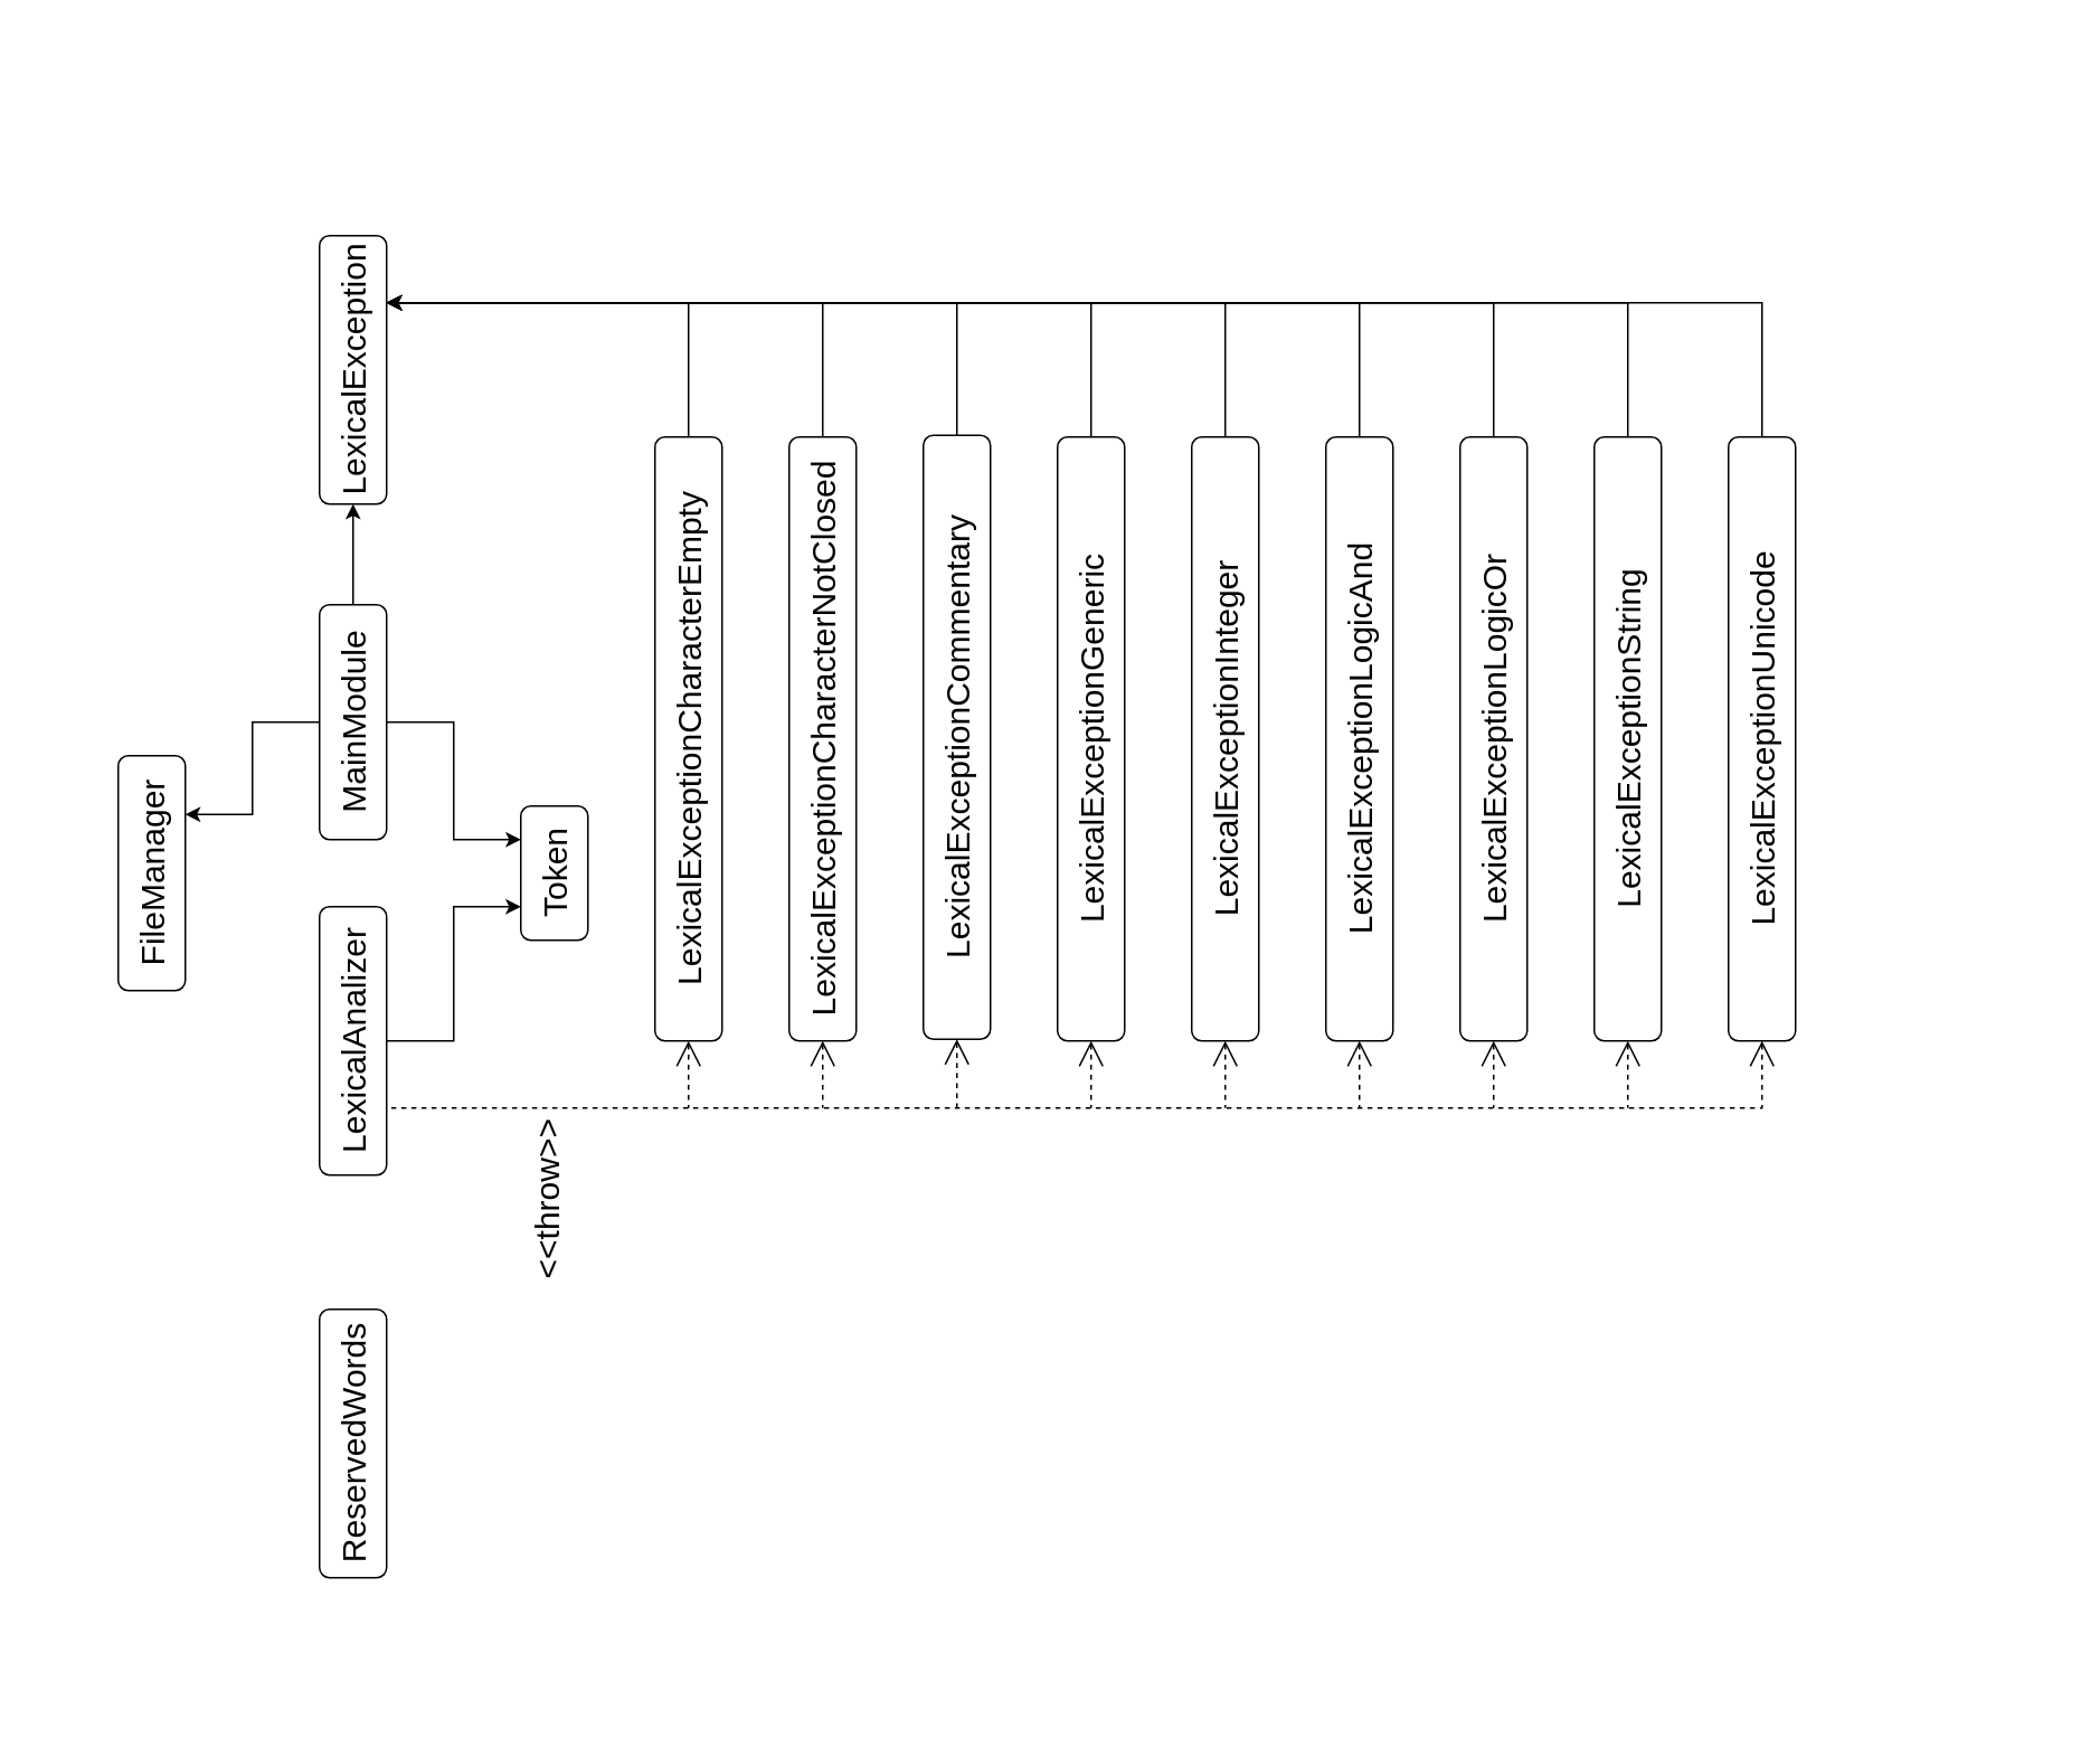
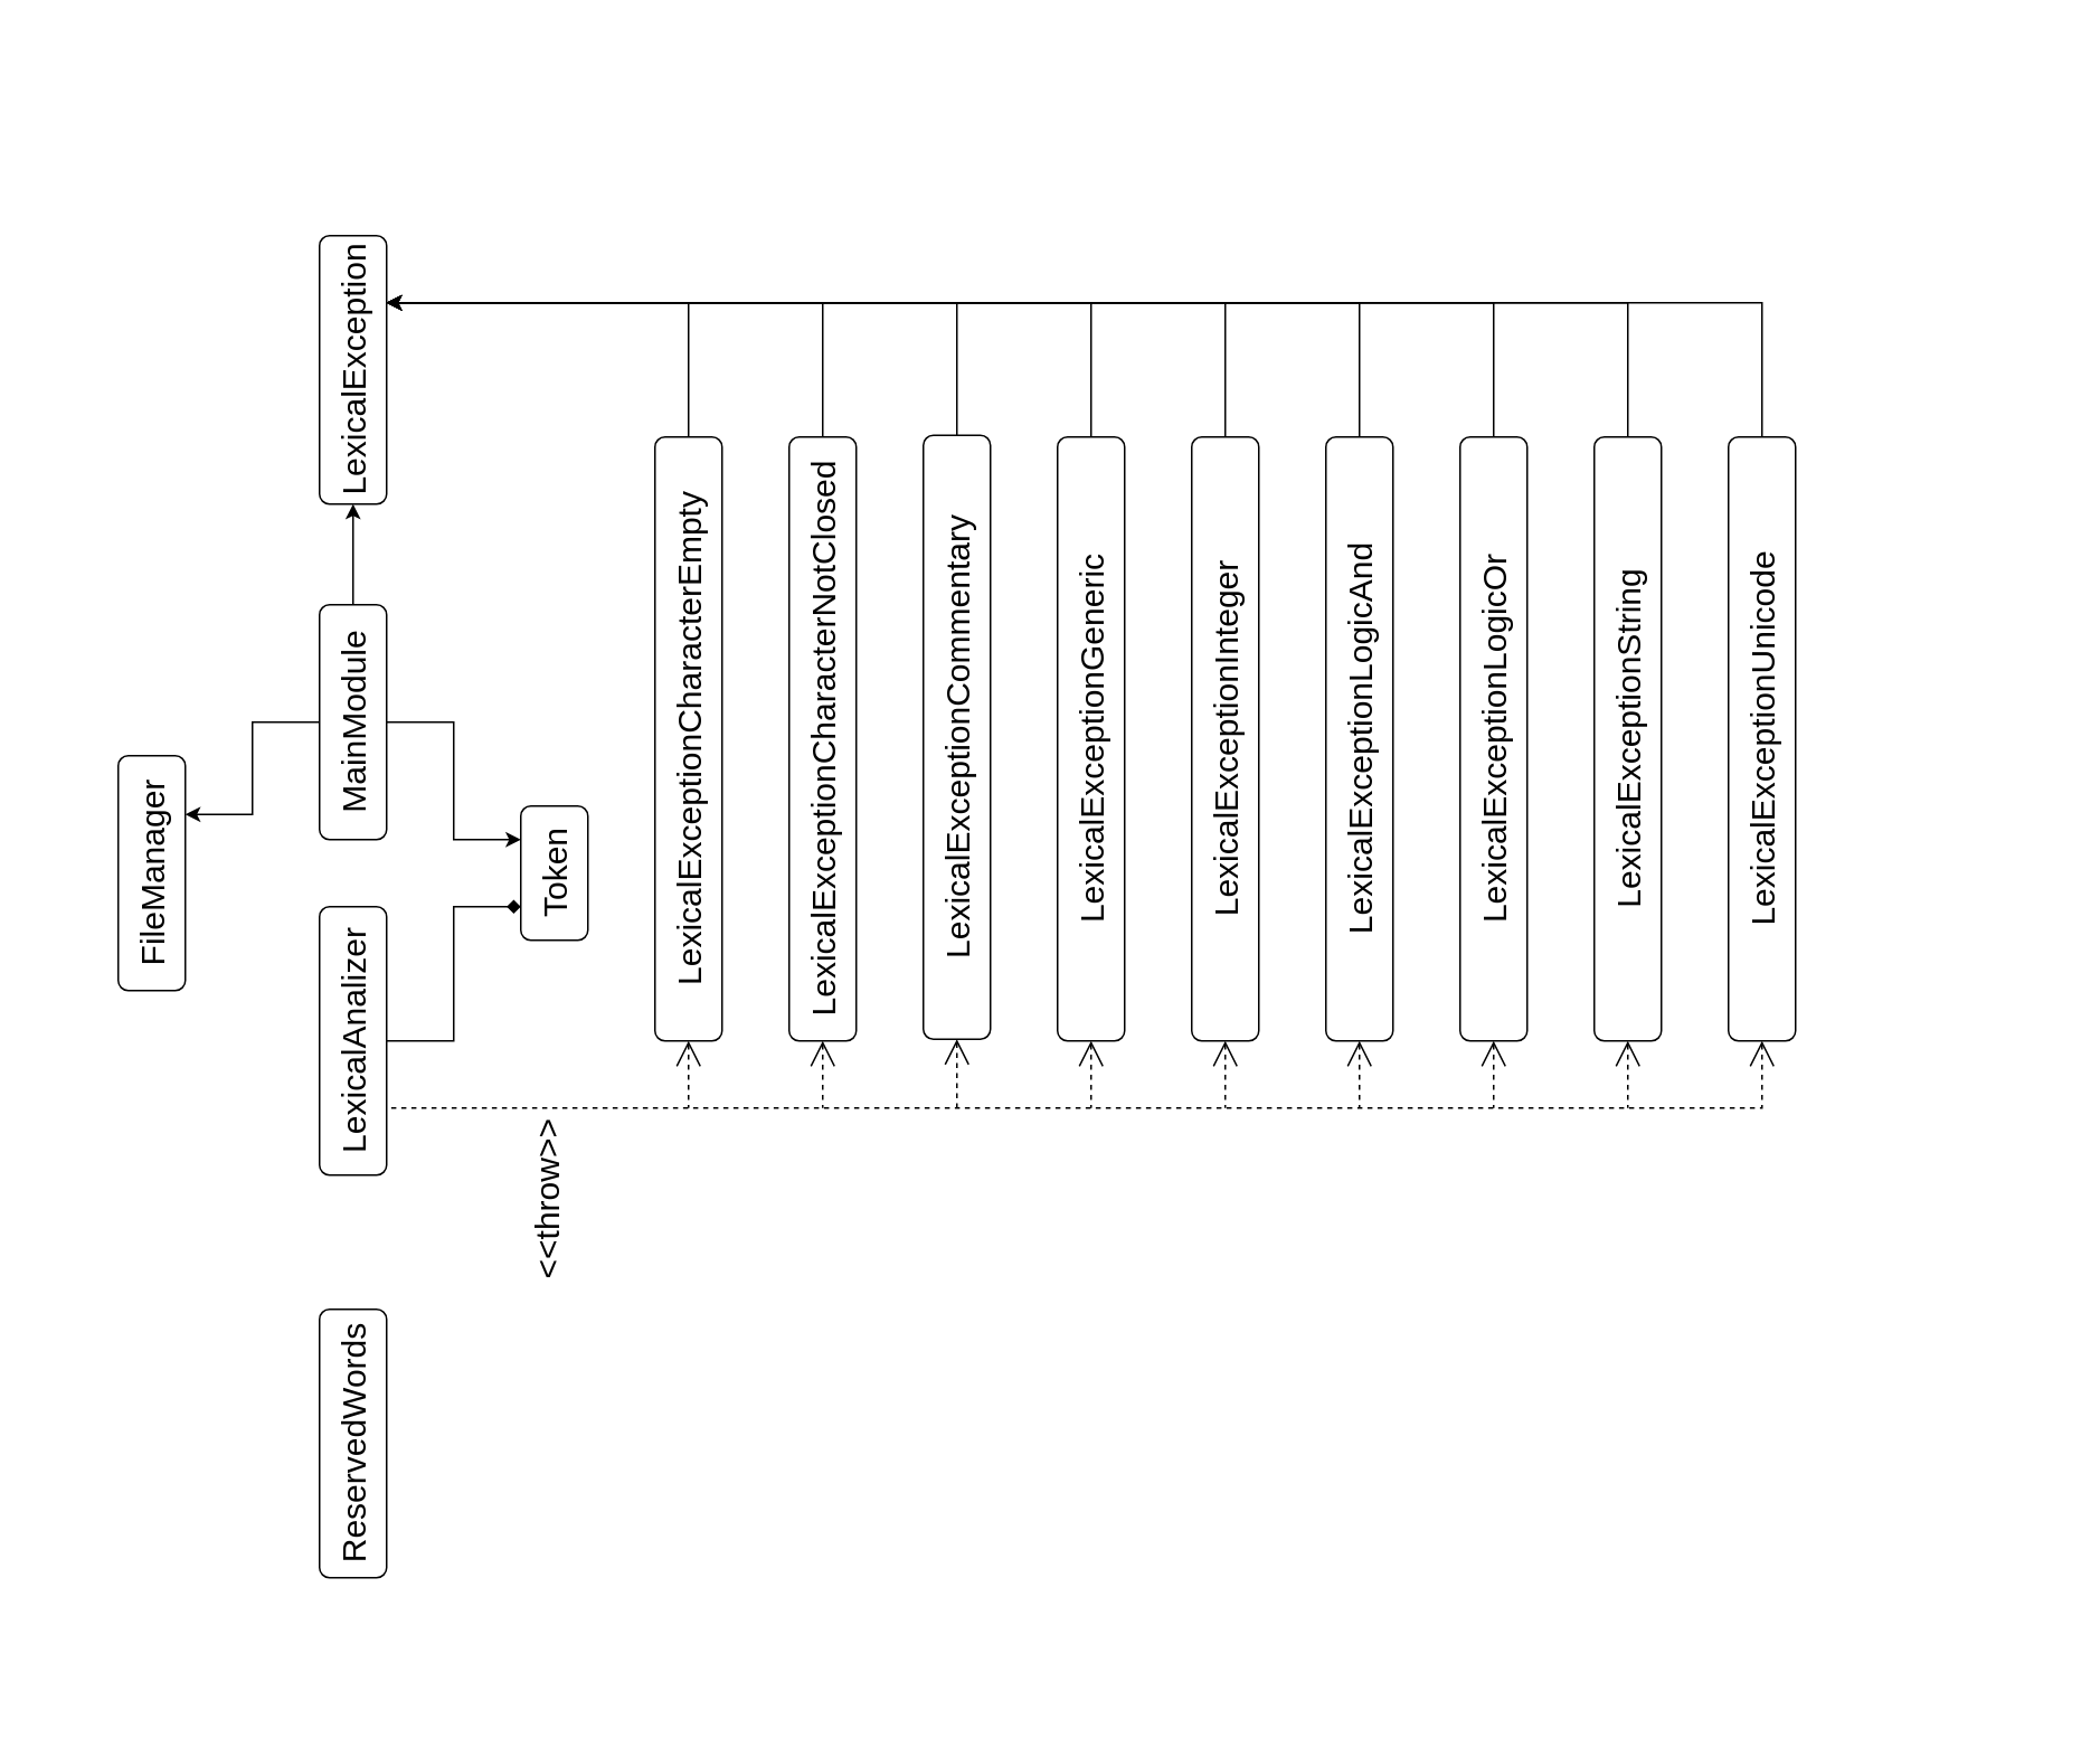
  <mxCell id="0" />
  <mxCell id="1" parent="0" />
  <mxCell id="2" value="" style="group;rotation=-90;" vertex="1" connectable="0" parent="1"><mxGeometry x="150" y="20" width="840" height="1000" as="geometry" /></mxCell>
  <mxCell id="3" value="FileManager" style="rounded=1;whiteSpace=wrap;html=1;fontSize=20;rotation=-90;" parent="2" vertex="1"><mxGeometry x="-130" y="480" width="140" height="40" as="geometry" /></mxCell>
  <mxCell id="4" value="LexicalAnalizer" style="rounded=1;whiteSpace=wrap;html=1;fontSize=20;rotation=-90;" parent="2" vertex="1"><mxGeometry x="-20" y="580" width="160" height="40" as="geometry" /></mxCell>
  <mxCell id="5" value="MainModule" style="rounded=1;whiteSpace=wrap;html=1;fontSize=20;rotation=-90;" parent="2" vertex="1"><mxGeometry x="-10" y="390" width="140" height="40" as="geometry" /></mxCell>
  <mxCell id="6" value="ReservedWords" style="rounded=1;whiteSpace=wrap;html=1;fontSize=20;rotation=-90;" parent="2" vertex="1"><mxGeometry x="-20" y="820" width="160" height="40" as="geometry" /></mxCell>
  <mxCell id="7" value="Token" style="rounded=1;whiteSpace=wrap;html=1;fontSize=20;rotation=-90;" parent="2" vertex="1"><mxGeometry x="140" y="480" width="80" height="40" as="geometry" /></mxCell>
  <mxCell id="8" value="" style="endArrow=classic;html=1;rounded=0;fontSize=20;entryX=0.75;entryY=0;entryDx=0;entryDy=0;exitX=0.5;exitY=1;exitDx=0;exitDy=0;" parent="2" source="5" target="7" edge="1"><mxGeometry width="50" height="50" relative="1" as="geometry"><mxPoint x="40" y="640" as="sourcePoint" /><mxPoint x="-10" y="590" as="targetPoint" /><Array as="points"><mxPoint x="120" y="410" /><mxPoint x="120" y="480" /></Array></mxGeometry></mxCell>
- <mxCell id="9" value="" style="endArrow=classic;html=1;rounded=0;fontSize=20;exitX=0.5;exitY=1;exitDx=0;exitDy=0;entryX=0.25;entryY=0;entryDx=0;entryDy=0;" parent="2" source="4" target="7" edge="1"><mxGeometry width="50" height="50" relative="1" as="geometry"><mxPoint x="40" y="640" as="sourcePoint" /><mxPoint x="-10" y="590" as="targetPoint" /><Array as="points"><mxPoint x="120" y="600" /><mxPoint x="120" y="520" /></Array></mxGeometry></mxCell>
+ <mxCell id="9" value="" style="endArrow=diamond;html=1;rounded=0;fontSize=20;exitX=0.5;exitY=1;exitDx=0;exitDy=0;entryX=0.25;entryY=0;entryDx=0;entryDy=0;" parent="2" source="4" target="7" edge="1"><mxGeometry width="50" height="50" relative="1" as="geometry"><mxPoint x="40" y="640" as="sourcePoint" /><mxPoint x="-10" y="590" as="targetPoint" /><Array as="points"><mxPoint x="120" y="600" /><mxPoint x="120" y="520" /></Array></mxGeometry></mxCell>
  <mxCell id="10" value="" style="endArrow=classic;html=1;rounded=0;fontSize=20;entryX=0.75;entryY=1;entryDx=0;entryDy=0;exitX=0.5;exitY=0;exitDx=0;exitDy=0;" parent="2" source="5" target="3" edge="1"><mxGeometry width="50" height="50" relative="1" as="geometry"><mxPoint x="40" y="640" as="sourcePoint" /><mxPoint x="-10" y="590" as="targetPoint" /><Array as="points"><mxPoint y="410" /><mxPoint y="465" /></Array></mxGeometry></mxCell>
  <mxCell id="11" value="LexicalException" style="rounded=1;whiteSpace=wrap;html=1;fontSize=20;rotation=-90;" vertex="1" parent="2"><mxGeometry x="-20" y="180" width="160" height="40" as="geometry" /></mxCell>
  <mxCell id="12" value="LexicalExceptionCharacterEmpty" style="rounded=1;whiteSpace=wrap;html=1;fontSize=20;rotation=-90;" vertex="1" parent="2"><mxGeometry x="80" y="400" width="360" height="40" as="geometry" /></mxCell>
  <mxCell id="13" value="LexicalExceptionUnicode" style="rounded=1;whiteSpace=wrap;html=1;fontSize=20;rotation=-90;" vertex="1" parent="2"><mxGeometry x="720" y="400" width="360" height="40" as="geometry" /></mxCell>
  <mxCell id="14" value="LexicalExceptionString" style="rounded=1;whiteSpace=wrap;html=1;fontSize=20;rotation=-90;" vertex="1" parent="2"><mxGeometry x="640" y="400" width="360" height="40" as="geometry" /></mxCell>
  <mxCell id="15" value="LexicalExceptionLogicOr" style="rounded=1;whiteSpace=wrap;html=1;fontSize=20;rotation=-90;" vertex="1" parent="2"><mxGeometry x="560" y="400" width="360" height="40" as="geometry" /></mxCell>
  <mxCell id="16" value="LexicalExceptionLogicAnd" style="rounded=1;whiteSpace=wrap;html=1;fontSize=20;rotation=-90;" vertex="1" parent="2"><mxGeometry x="480" y="400" width="360" height="40" as="geometry" /></mxCell>
  <mxCell id="17" value="LexicalExceptionInteger" style="rounded=1;whiteSpace=wrap;html=1;fontSize=20;rotation=-90;" vertex="1" parent="2"><mxGeometry x="400" y="400" width="360" height="40" as="geometry" /></mxCell>
  <mxCell id="18" value="LexicalExceptionGeneric" style="rounded=1;whiteSpace=wrap;html=1;fontSize=20;rotation=-90;" vertex="1" parent="2"><mxGeometry x="320" y="400" width="360" height="40" as="geometry" /></mxCell>
  <mxCell id="19" value="LexicalExceptionCommentary" style="rounded=1;whiteSpace=wrap;html=1;fontSize=20;rotation=-90;" vertex="1" parent="2"><mxGeometry x="240" y="399" width="360" height="40" as="geometry" /></mxCell>
  <mxCell id="20" value="LexicalExceptionCharacterNotClosed" style="rounded=1;whiteSpace=wrap;html=1;fontSize=20;rotation=-90;" vertex="1" parent="2"><mxGeometry x="160" y="400" width="360" height="40" as="geometry" /></mxCell>
  <mxCell id="21" value="" style="endArrow=none;dashed=1;html=1;rounded=0;startSize=13;endSize=6;startArrow=open;startFill=0;exitX=0;exitY=0.5;exitDx=0;exitDy=0;" edge="1" parent="2" source="20"><mxGeometry width="50" height="50" relative="1" as="geometry"><mxPoint x="480" y="160" as="sourcePoint" /><mxPoint x="340" y="640" as="targetPoint" /></mxGeometry></mxCell>
  <mxCell id="22" value="" style="endArrow=none;dashed=1;html=1;rounded=0;startSize=13;endSize=6;startArrow=open;startFill=0;entryX=0.25;entryY=1;entryDx=0;entryDy=0;exitX=0;exitY=0.5;exitDx=0;exitDy=0;" edge="1" parent="2" source="13" target="4"><mxGeometry width="50" height="50" relative="1" as="geometry"><mxPoint x="490" y="150" as="sourcePoint" /><mxPoint x="440" y="100" as="targetPoint" /><Array as="points"><mxPoint x="900" y="640" /></Array></mxGeometry></mxCell>
  <mxCell id="23" value="" style="endArrow=none;dashed=1;html=1;rounded=0;startSize=13;endSize=6;startArrow=open;startFill=0;exitX=0;exitY=0.5;exitDx=0;exitDy=0;" edge="1" parent="2" source="19"><mxGeometry width="50" height="50" relative="1" as="geometry"><mxPoint x="490" y="120" as="sourcePoint" /><mxPoint x="420" y="640" as="targetPoint" /></mxGeometry></mxCell>
  <mxCell id="24" value="" style="endArrow=none;dashed=1;html=1;rounded=0;startSize=13;endSize=6;startArrow=open;startFill=0;exitX=0;exitY=0.5;exitDx=0;exitDy=0;" edge="1" parent="2" source="18"><mxGeometry width="50" height="50" relative="1" as="geometry"><mxPoint x="510" y="130" as="sourcePoint" /><mxPoint x="500" y="640" as="targetPoint" /></mxGeometry></mxCell>
  <mxCell id="25" value="" style="endArrow=none;dashed=1;html=1;rounded=0;startSize=13;endSize=6;startArrow=open;startFill=0;exitX=0;exitY=0.5;exitDx=0;exitDy=0;" edge="1" parent="2" source="17"><mxGeometry width="50" height="50" relative="1" as="geometry"><mxPoint x="520" y="120" as="sourcePoint" /><mxPoint x="580" y="640" as="targetPoint" /></mxGeometry></mxCell>
  <mxCell id="26" value="" style="endArrow=none;dashed=1;html=1;rounded=0;startSize=13;endSize=6;startArrow=open;startFill=0;exitX=0;exitY=0.5;exitDx=0;exitDy=0;" edge="1" parent="2" source="16"><mxGeometry width="50" height="50" relative="1" as="geometry"><mxPoint x="530" y="110" as="sourcePoint" /><mxPoint x="660" y="640" as="targetPoint" /></mxGeometry></mxCell>
  <mxCell id="27" value="" style="endArrow=none;dashed=1;html=1;rounded=0;startSize=13;endSize=6;startArrow=open;startFill=0;exitX=0;exitY=0.5;exitDx=0;exitDy=0;" edge="1" parent="2" source="15"><mxGeometry width="50" height="50" relative="1" as="geometry"><mxPoint x="540" y="100" as="sourcePoint" /><mxPoint x="740" y="640" as="targetPoint" /></mxGeometry></mxCell>
  <mxCell id="28" value="" style="endArrow=none;dashed=1;html=1;rounded=0;startSize=13;endSize=6;startArrow=open;startFill=0;exitX=0;exitY=0.5;exitDx=0;exitDy=0;" edge="1" parent="2" source="14"><mxGeometry width="50" height="50" relative="1" as="geometry"><mxPoint x="550" y="90" as="sourcePoint" /><mxPoint x="820" y="640" as="targetPoint" /></mxGeometry></mxCell>
  <mxCell id="29" value="" style="endArrow=none;dashed=1;html=1;rounded=0;startSize=13;endSize=6;startArrow=open;startFill=0;exitX=0;exitY=0.5;exitDx=0;exitDy=0;" edge="1" parent="2" source="12"><mxGeometry width="50" height="50" relative="1" as="geometry"><mxPoint x="560" y="80" as="sourcePoint" /><mxPoint x="260" y="640" as="targetPoint" /></mxGeometry></mxCell>
  <mxCell id="30" value="" style="endArrow=classic;html=1;rounded=0;startSize=13;endSize=6;entryX=0;entryY=0.5;entryDx=0;entryDy=0;exitX=1;exitY=0.5;exitDx=0;exitDy=0;" edge="1" parent="2" source="5" target="11"><mxGeometry width="50" height="50" relative="1" as="geometry"><mxPoint x="430" y="310" as="sourcePoint" /><mxPoint x="380" y="260" as="targetPoint" /></mxGeometry></mxCell>
  <mxCell id="31" value="&amp;lt;&amp;lt;throw&amp;gt;&amp;gt;" style="text;html=1;align=center;verticalAlign=middle;resizable=0;points=[];autosize=1;strokeColor=none;fillColor=none;fontSize=20;rotation=-90;" vertex="1" parent="2"><mxGeometry x="120" y="680" width="110" height="30" as="geometry" /></mxCell>
  <mxCell id="32" value="" style="endArrow=classic;html=1;rounded=0;fontSize=20;startSize=13;endSize=6;entryX=0.75;entryY=1;entryDx=0;entryDy=0;exitX=1;exitY=0.5;exitDx=0;exitDy=0;" edge="1" parent="2" source="12" target="11"><mxGeometry width="50" height="50" relative="1" as="geometry"><mxPoint x="430" y="340" as="sourcePoint" /><mxPoint x="380" y="290" as="targetPoint" /><Array as="points"><mxPoint x="260" y="160" /></Array></mxGeometry></mxCell>
  <mxCell id="33" value="" style="endArrow=classic;html=1;rounded=0;fontSize=20;startSize=13;endSize=6;entryX=0.75;entryY=1;entryDx=0;entryDy=0;exitX=1;exitY=0.5;exitDx=0;exitDy=0;" edge="1" parent="2" source="20" target="11"><mxGeometry width="50" height="50" relative="1" as="geometry"><mxPoint x="430" y="340" as="sourcePoint" /><mxPoint x="380" y="290" as="targetPoint" /><Array as="points"><mxPoint x="340" y="160" /></Array></mxGeometry></mxCell>
  <mxCell id="34" value="" style="endArrow=classic;html=1;rounded=0;fontSize=20;startSize=13;endSize=6;exitX=1;exitY=0.5;exitDx=0;exitDy=0;entryX=0.75;entryY=1;entryDx=0;entryDy=0;" edge="1" parent="2" source="19" target="11"><mxGeometry width="50" height="50" relative="1" as="geometry"><mxPoint x="430" y="340" as="sourcePoint" /><mxPoint x="330" y="100" as="targetPoint" /><Array as="points"><mxPoint x="420" y="160" /></Array></mxGeometry></mxCell>
  <mxCell id="35" value="" style="endArrow=classic;html=1;rounded=0;fontSize=20;startSize=13;endSize=6;entryX=0.75;entryY=1;entryDx=0;entryDy=0;exitX=1;exitY=0.5;exitDx=0;exitDy=0;" edge="1" parent="2" source="18" target="11"><mxGeometry width="50" height="50" relative="1" as="geometry"><mxPoint x="430" y="340" as="sourcePoint" /><mxPoint x="380" y="290" as="targetPoint" /><Array as="points"><mxPoint x="500" y="160" /></Array></mxGeometry></mxCell>
  <mxCell id="36" value="" style="endArrow=classic;html=1;rounded=0;fontSize=20;startSize=13;endSize=6;entryX=0.75;entryY=1;entryDx=0;entryDy=0;exitX=1;exitY=0.5;exitDx=0;exitDy=0;" edge="1" parent="2" source="16" target="11"><mxGeometry width="50" height="50" relative="1" as="geometry"><mxPoint x="480" y="340" as="sourcePoint" /><mxPoint x="430" y="290" as="targetPoint" /><Array as="points"><mxPoint x="660" y="160" /></Array></mxGeometry></mxCell>
  <mxCell id="37" value="" style="endArrow=classic;html=1;rounded=0;fontSize=20;startSize=13;endSize=6;exitX=1;exitY=0.5;exitDx=0;exitDy=0;entryX=0.75;entryY=1;entryDx=0;entryDy=0;" edge="1" parent="2" source="17" target="11"><mxGeometry width="50" height="50" relative="1" as="geometry"><mxPoint x="480" y="340" as="sourcePoint" /><mxPoint x="430" y="290" as="targetPoint" /><Array as="points"><mxPoint x="580" y="160" /></Array></mxGeometry></mxCell>
  <mxCell id="38" value="" style="endArrow=classic;html=1;rounded=0;fontSize=20;startSize=13;endSize=6;exitX=1;exitY=0.5;exitDx=0;exitDy=0;entryX=0.75;entryY=1;entryDx=0;entryDy=0;" edge="1" parent="2" source="15" target="11"><mxGeometry width="50" height="50" relative="1" as="geometry"><mxPoint x="600" y="340" as="sourcePoint" /><mxPoint x="550" y="290" as="targetPoint" /><Array as="points"><mxPoint x="740" y="160" /></Array></mxGeometry></mxCell>
  <mxCell id="39" value="" style="endArrow=classic;html=1;rounded=0;fontSize=20;startSize=13;endSize=6;entryX=0.75;entryY=1;entryDx=0;entryDy=0;exitX=1;exitY=0.5;exitDx=0;exitDy=0;" edge="1" parent="2" source="14" target="11"><mxGeometry width="50" height="50" relative="1" as="geometry"><mxPoint x="550" y="340" as="sourcePoint" /><mxPoint x="500" y="290" as="targetPoint" /><Array as="points"><mxPoint x="820" y="160" /></Array></mxGeometry></mxCell>
  <mxCell id="40" value="" style="endArrow=classic;html=1;rounded=0;fontSize=20;startSize=13;endSize=6;entryX=0.75;entryY=1;entryDx=0;entryDy=0;exitX=1;exitY=0.5;exitDx=0;exitDy=0;" edge="1" parent="2" source="13" target="11"><mxGeometry width="50" height="50" relative="1" as="geometry"><mxPoint x="720" y="340" as="sourcePoint" /><mxPoint x="670" y="290" as="targetPoint" /><Array as="points"><mxPoint x="900" y="160" /></Array></mxGeometry></mxCell>
